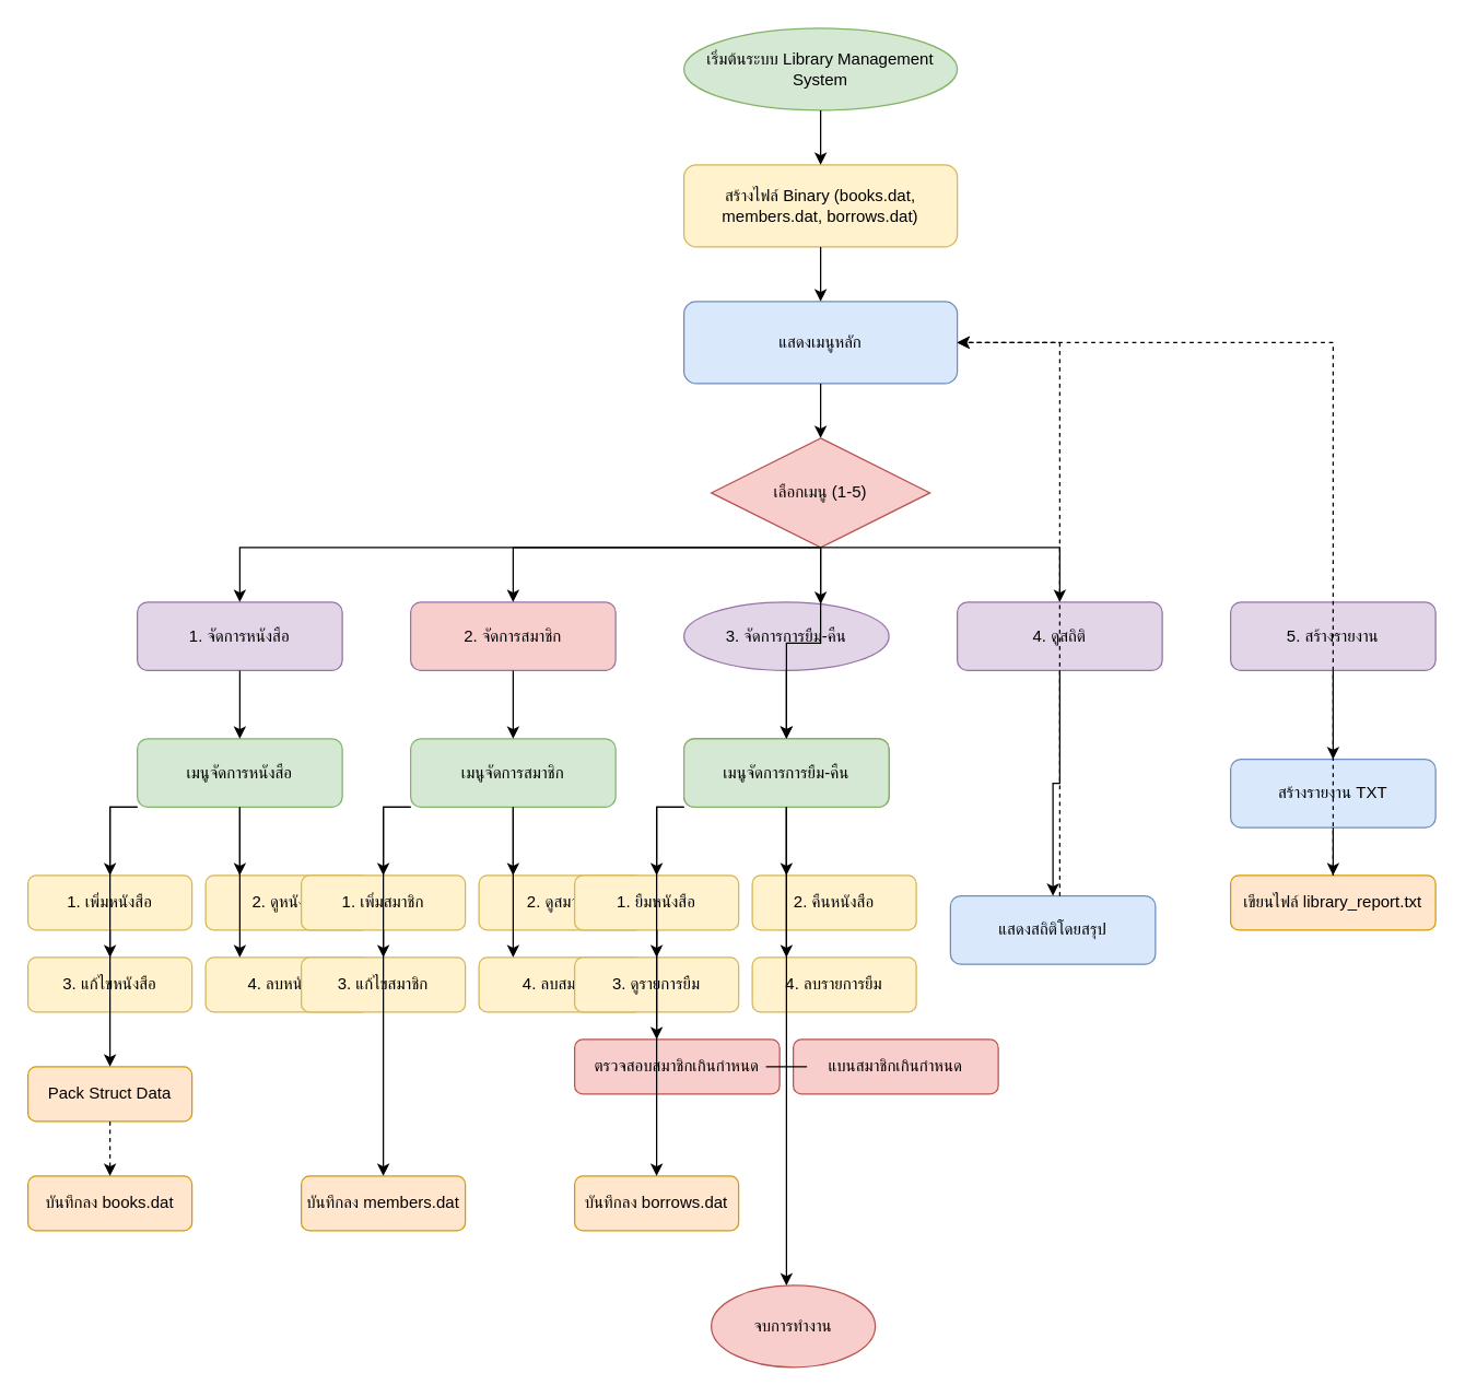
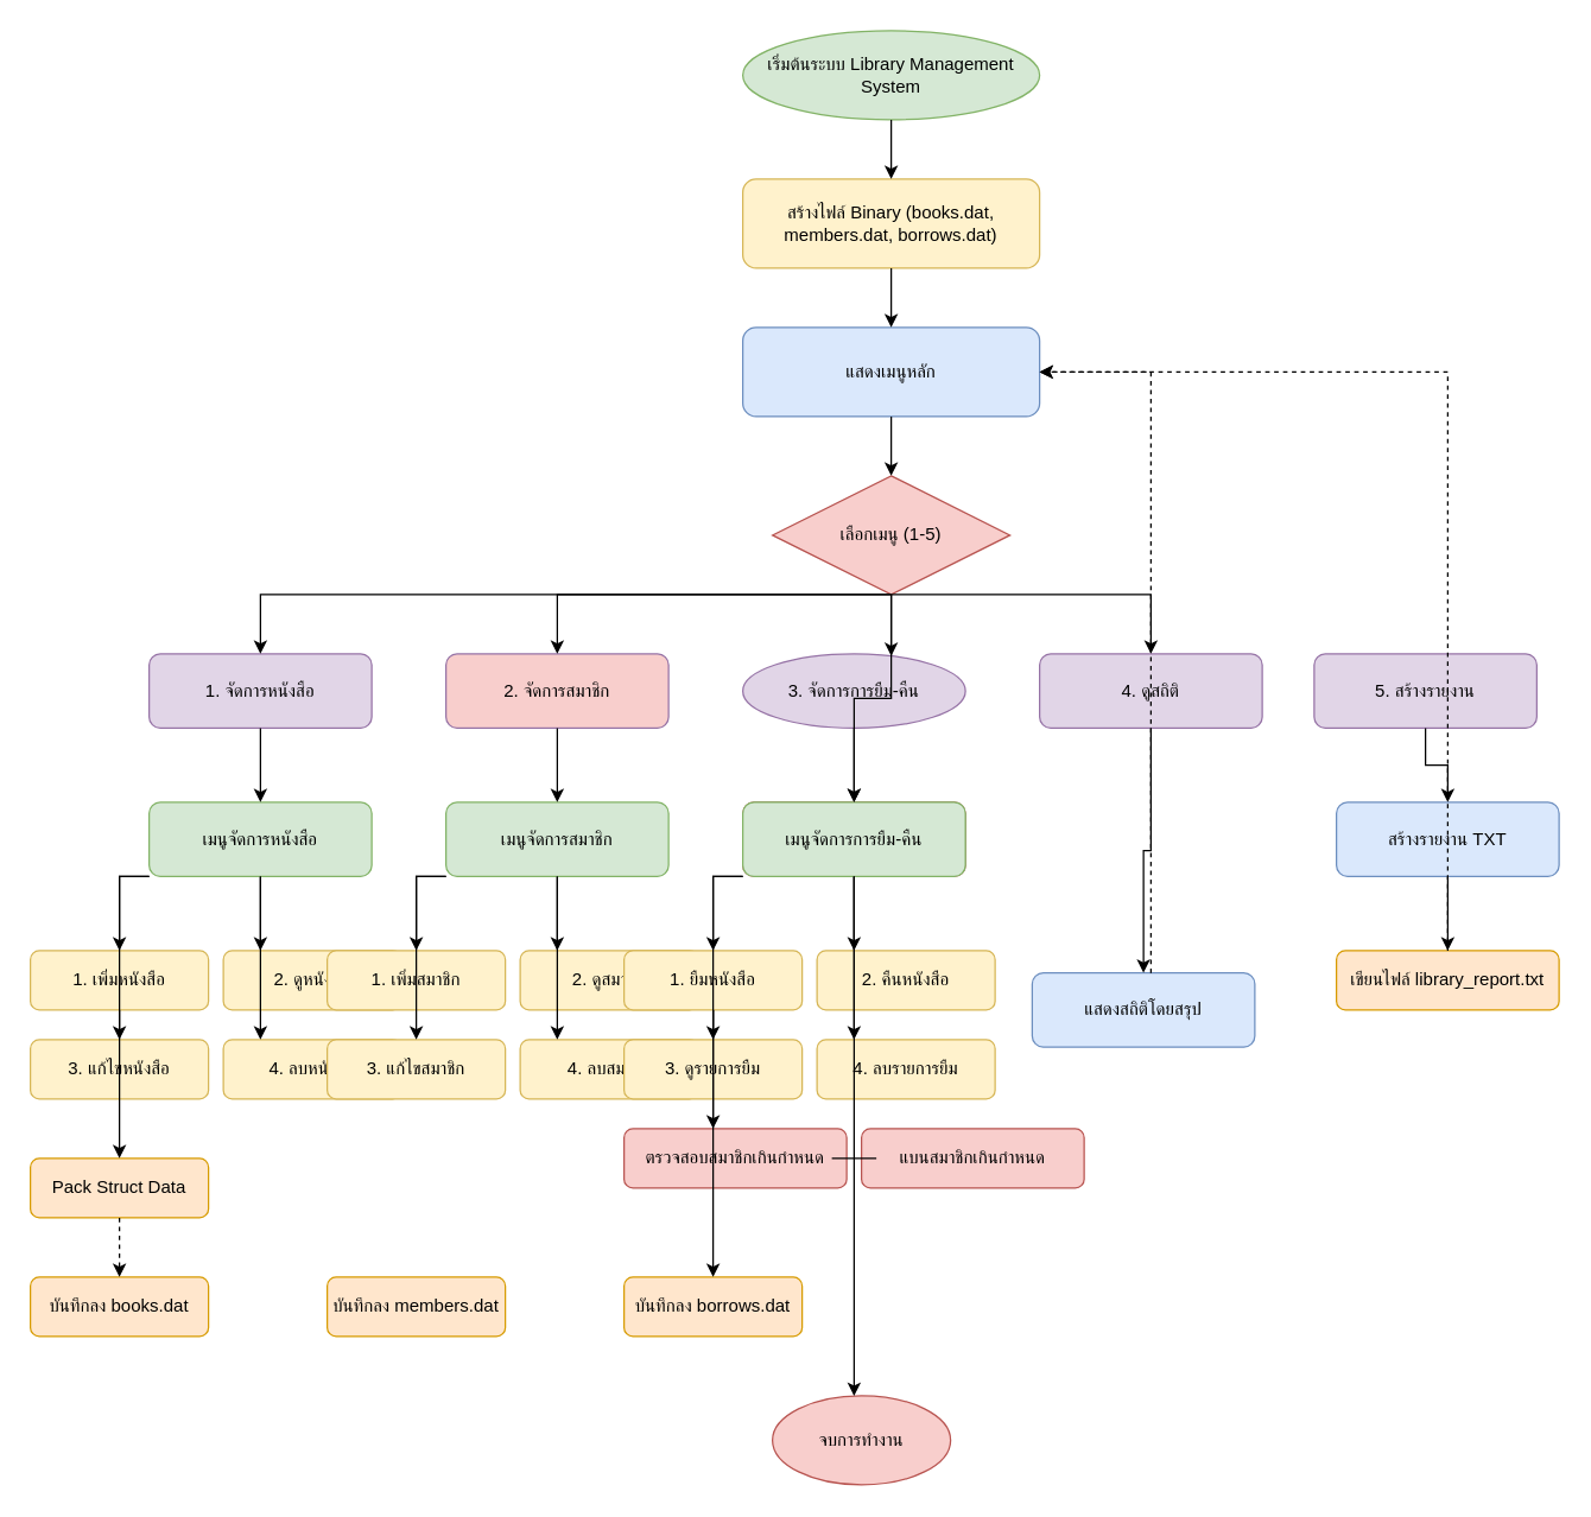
  <mxCell id="0" />
  <mxCell id="1" parent="0" />
  <mxCell id="2" value="เริ่มต้นระบบ Library Management System" style="ellipse;whiteSpace=wrap;html=1;fillColor=#d5e8d4;strokeColor=#82b366;" parent="1" vertex="1"><mxGeometry x="500" y="20" width="200" height="60" as="geometry" /></mxCell>
  <mxCell id="3" value="สร้างไฟล์ Binary (books.dat, members.dat, borrows.dat)" style="rounded=1;whiteSpace=wrap;html=1;fillColor=#fff2cc;strokeColor=#d6b656;" parent="1" vertex="1"><mxGeometry x="500" y="120" width="200" height="60" as="geometry" /></mxCell>
  <mxCell id="4" value="แสดงเมนูหลัก" style="rounded=1;whiteSpace=wrap;html=1;fillColor=#dae8fc;strokeColor=#6c8ebf;" parent="1" vertex="1"><mxGeometry x="500" y="220" width="200" height="60" as="geometry" /></mxCell>
  <mxCell id="5" value="เลือกเมนู (1-5)" style="rhombus;whiteSpace=wrap;html=1;fillColor=#f8cecc;strokeColor=#b85450;" parent="1" vertex="1"><mxGeometry x="520" y="320" width="160" height="80" as="geometry" /></mxCell>
  <mxCell id="6" value="1. จัดการหนังสือ" style="rounded=1;whiteSpace=wrap;html=1;fillColor=#e1d5e7;strokeColor=#9673a6;" parent="1" vertex="1"><mxGeometry x="100" y="440" width="150" height="50" as="geometry" /></mxCell>
  <mxCell id="7" value="2. จัดการสมาชิก" style="rounded=1;whiteSpace=wrap;html=1;fillColor=#f8cecc;strokeColor=#9673a6;" parent="1" vertex="1"><mxGeometry x="300" y="440" width="150" height="50" as="geometry" /></mxCell>
  <mxCell id="8" value="3. จัดการการยืม-คืน" style="ellipse;whiteSpace=wrap;html=1;fillColor=#e1d5e7;strokeColor=#9673a6;" parent="1" vertex="1"><mxGeometry x="500" y="440" width="150" height="50" as="geometry" /></mxCell>
  <mxCell id="9" value="4. ดูสถิติ" style="rounded=1;whiteSpace=wrap;html=1;fillColor=#e1d5e7;strokeColor=#9673a6;" parent="1" vertex="1"><mxGeometry x="700" y="440" width="150" height="50" as="geometry" /></mxCell>
- <mxCell id="10" value="5. สร้างรายงาน" style="rounded=1;whiteSpace=wrap;html=1;fillColor=#e1d5e7;strokeColor=#9673a6;" parent="1" vertex="1"><mxGeometry x="900" y="440" width="150" height="50" as="geometry" /></mxCell>
+ <mxCell id="10" value="5. สร้างรายงาน" style="rounded=1;whiteSpace=wrap;html=1;fillColor=#e1d5e7;strokeColor=#9673a6;" parent="1" vertex="1"><mxGeometry x="885" y="440" width="150" height="50" as="geometry" /></mxCell>
  <mxCell id="11" value="0. ออกจากระบบ" style="rounded=1;whiteSpace=wrap;html=1;fillColor=#f8cecc;strokeColor=#b85450;" parent="1" vertex="1"><mxGeometry x="500" y="540" width="150" height="50" as="geometry" /></mxCell>
  <mxCell id="12" value="เมนูจัดการหนังสือ" style="rounded=1;whiteSpace=wrap;html=1;fillColor=#d5e8d4;strokeColor=#82b366;" parent="1" vertex="1"><mxGeometry x="100" y="540" width="150" height="50" as="geometry" /></mxCell>
  <mxCell id="13" value="1. เพิ่มหนังสือ" style="rounded=1;whiteSpace=wrap;html=1;fillColor=#fff2cc;strokeColor=#d6b656;" parent="1" vertex="1"><mxGeometry x="20" y="640" width="120" height="40" as="geometry" /></mxCell>
  <mxCell id="14" value="2. ดูหนังสือ" style="rounded=1;whiteSpace=wrap;html=1;fillColor=#fff2cc;strokeColor=#d6b656;" parent="1" vertex="1"><mxGeometry x="150" y="640" width="120" height="40" as="geometry" /></mxCell>
  <mxCell id="15" value="3. แก้ไขหนังสือ" style="rounded=1;whiteSpace=wrap;html=1;fillColor=#fff2cc;strokeColor=#d6b656;" parent="1" vertex="1"><mxGeometry x="20" y="700" width="120" height="40" as="geometry" /></mxCell>
  <mxCell id="16" value="4. ลบหนังสือ" style="rounded=1;whiteSpace=wrap;html=1;fillColor=#fff2cc;strokeColor=#d6b656;" parent="1" vertex="1"><mxGeometry x="150" y="700" width="120" height="40" as="geometry" /></mxCell>
  <mxCell id="17" value="เมนูจัดการสมาชิก" style="rounded=1;whiteSpace=wrap;html=1;fillColor=#d5e8d4;strokeColor=#82b366;" parent="1" vertex="1"><mxGeometry x="300" y="540" width="150" height="50" as="geometry" /></mxCell>
  <mxCell id="18" value="1. เพิ่มสมาชิก" style="rounded=1;whiteSpace=wrap;html=1;fillColor=#fff2cc;strokeColor=#d6b656;" parent="1" vertex="1"><mxGeometry x="220" y="640" width="120" height="40" as="geometry" /></mxCell>
  <mxCell id="19" value="2. ดูสมาชิก" style="rounded=1;whiteSpace=wrap;html=1;fillColor=#fff2cc;strokeColor=#d6b656;" parent="1" vertex="1"><mxGeometry x="350" y="640" width="120" height="40" as="geometry" /></mxCell>
  <mxCell id="20" value="3. แก้ไขสมาชิก" style="rounded=1;whiteSpace=wrap;html=1;fillColor=#fff2cc;strokeColor=#d6b656;" parent="1" vertex="1"><mxGeometry x="220" y="700" width="120" height="40" as="geometry" /></mxCell>
  <mxCell id="21" value="4. ลบสมาชิก" style="rounded=1;whiteSpace=wrap;html=1;fillColor=#fff2cc;strokeColor=#d6b656;" parent="1" vertex="1"><mxGeometry x="350" y="700" width="120" height="40" as="geometry" /></mxCell>
  <mxCell id="22" value="เมนูจัดการการยืม-คืน" style="rounded=1;whiteSpace=wrap;html=1;fillColor=#d5e8d4;strokeColor=#82b366;" parent="1" vertex="1"><mxGeometry x="500" y="540" width="150" height="50" as="geometry" /></mxCell>
  <mxCell id="23" value="1. ยืมหนังสือ" style="rounded=1;whiteSpace=wrap;html=1;fillColor=#fff2cc;strokeColor=#d6b656;" parent="1" vertex="1"><mxGeometry x="420" y="640" width="120" height="40" as="geometry" /></mxCell>
  <mxCell id="24" value="2. คืนหนังสือ" style="rounded=1;whiteSpace=wrap;html=1;fillColor=#fff2cc;strokeColor=#d6b656;" parent="1" vertex="1"><mxGeometry x="550" y="640" width="120" height="40" as="geometry" /></mxCell>
  <mxCell id="25" value="3. ดูรายการยืม" style="rounded=1;whiteSpace=wrap;html=1;fillColor=#fff2cc;strokeColor=#d6b656;" parent="1" vertex="1"><mxGeometry x="420" y="700" width="120" height="40" as="geometry" /></mxCell>
  <mxCell id="26" value="4. ลบรายการยืม" style="rounded=1;whiteSpace=wrap;html=1;fillColor=#fff2cc;strokeColor=#d6b656;" parent="1" vertex="1"><mxGeometry x="550" y="700" width="120" height="40" as="geometry" /></mxCell>
  <mxCell id="27" value="แสดงสถิติโดยสรุป" style="rounded=1;whiteSpace=wrap;html=1;fillColor=#dae8fc;strokeColor=#6c8ebf;" parent="1" vertex="1"><mxGeometry x="695" y="655" width="150" height="50" as="geometry" /></mxCell>
- <mxCell id="28" value="สร้างรายงาน TXT" style="rounded=1;whiteSpace=wrap;html=1;fillColor=#dae8fc;strokeColor=#6c8ebf;" parent="1" vertex="1"><mxGeometry x="900" y="555" width="150" height="50" as="geometry" /></mxCell>
+ <mxCell id="28" value="สร้างรายงาน TXT" style="rounded=1;whiteSpace=wrap;html=1;fillColor=#dae8fc;strokeColor=#6c8ebf;" parent="1" vertex="1"><mxGeometry x="900" y="540" width="150" height="50" as="geometry" /></mxCell>
  <mxCell id="29" value="Pack Struct Data" style="rounded=1;whiteSpace=wrap;html=1;fillColor=#ffe6cc;strokeColor=#d79b00;" parent="1" vertex="1"><mxGeometry x="20" y="780" width="120" height="40" as="geometry" /></mxCell>
  <mxCell id="30" value="บันทึกลง books.dat" style="rounded=1;whiteSpace=wrap;html=1;fillColor=#ffe6cc;strokeColor=#d79b00;" parent="1" vertex="1"><mxGeometry x="20" y="860" width="120" height="40" as="geometry" /></mxCell>
  <mxCell id="31" value="บันทึกลง members.dat" style="rounded=1;whiteSpace=wrap;html=1;fillColor=#ffe6cc;strokeColor=#d79b00;" parent="1" vertex="1"><mxGeometry x="220" y="860" width="120" height="40" as="geometry" /></mxCell>
  <mxCell id="32" value="บันทึกลง borrows.dat" style="rounded=1;whiteSpace=wrap;html=1;fillColor=#ffe6cc;strokeColor=#d79b00;" parent="1" vertex="1"><mxGeometry x="420" y="860" width="120" height="40" as="geometry" /></mxCell>
  <mxCell id="33" value="เขียนไฟล์ library_report.txt" style="rounded=1;whiteSpace=wrap;html=1;fillColor=#ffe6cc;strokeColor=#d79b00;" parent="1" vertex="1"><mxGeometry x="900" y="640" width="150" height="40" as="geometry" /></mxCell>
  <mxCell id="34" value="ตรวจสอบสมาชิกเกินกำหนด" style="rounded=1;whiteSpace=wrap;html=1;fillColor=#f8cecc;strokeColor=#b85450;" parent="1" vertex="1"><mxGeometry x="420" y="760" width="150" height="40" as="geometry" /></mxCell>
  <mxCell id="35" value="แบนสมาชิกเกินกำหนด" style="rounded=1;whiteSpace=wrap;html=1;fillColor=#f8cecc;strokeColor=#b85450;" parent="1" vertex="1"><mxGeometry x="580" y="760" width="150" height="40" as="geometry" /></mxCell>
  <mxCell id="36" value="จบการทำงาน" style="ellipse;whiteSpace=wrap;html=1;fillColor=#f8cecc;strokeColor=#b85450;" parent="1" vertex="1"><mxGeometry x="520" y="940" width="120" height="60" as="geometry" /></mxCell>
  <mxCell id="37" style="edgeStyle=orthogonalEdgeStyle;rounded=0;orthogonalLoop=1;jettySize=auto;html=1;" parent="1" source="2" target="3" edge="1"><mxGeometry relative="1" as="geometry" /></mxCell>
  <mxCell id="38" style="edgeStyle=orthogonalEdgeStyle;rounded=0;orthogonalLoop=1;jettySize=auto;html=1;" parent="1" source="3" target="4" edge="1"><mxGeometry relative="1" as="geometry" /></mxCell>
  <mxCell id="39" style="edgeStyle=orthogonalEdgeStyle;rounded=0;orthogonalLoop=1;jettySize=auto;html=1;" parent="1" source="4" target="5" edge="1"><mxGeometry relative="1" as="geometry" /></mxCell>
  <mxCell id="40" style="edgeStyle=orthogonalEdgeStyle;rounded=0;orthogonalLoop=1;jettySize=auto;html=1;" parent="1" source="5" target="6" edge="1"><mxGeometry relative="1" as="geometry"><Array as="points"><mxPoint x="520" y="400" /><mxPoint x="175" y="400" /></Array></mxGeometry></mxCell>
  <mxCell id="41" style="edgeStyle=orthogonalEdgeStyle;rounded=0;orthogonalLoop=1;jettySize=auto;html=1;" parent="1" source="5" target="7" edge="1"><mxGeometry relative="1" as="geometry"><Array as="points"><mxPoint x="520" y="400" /><mxPoint x="375" y="400" /></Array></mxGeometry></mxCell>
  <mxCell id="42" style="edgeStyle=orthogonalEdgeStyle;rounded=0;orthogonalLoop=1;jettySize=auto;html=1;" parent="1" source="5" target="8" edge="1"><mxGeometry relative="1" as="geometry"><Array as="points"><mxPoint x="520" y="400" /><mxPoint x="575" y="400" /></Array></mxGeometry></mxCell>
  <mxCell id="43" style="edgeStyle=orthogonalEdgeStyle;rounded=0;orthogonalLoop=1;jettySize=auto;html=1;" parent="1" source="5" target="9" edge="1"><mxGeometry relative="1" as="geometry"><Array as="points"><mxPoint x="520" y="400" /><mxPoint x="775" y="400" /></Array></mxGeometry></mxCell>
  <mxCell id="44" style="edgeStyle=orthogonalEdgeStyle;rounded=0;orthogonalLoop=1;jettySize=auto;html=1;" parent="1" source="5" target="11" edge="1"><mxGeometry relative="1" as="geometry" /></mxCell>
  <mxCell id="45" style="edgeStyle=orthogonalEdgeStyle;rounded=0;orthogonalLoop=1;jettySize=auto;html=1;" parent="1" source="6" target="12" edge="1"><mxGeometry relative="1" as="geometry" /></mxCell>
  <mxCell id="46" style="edgeStyle=orthogonalEdgeStyle;rounded=0;orthogonalLoop=1;jettySize=auto;html=1;" parent="1" source="7" target="17" edge="1"><mxGeometry relative="1" as="geometry" /></mxCell>
  <mxCell id="47" style="edgeStyle=orthogonalEdgeStyle;rounded=0;orthogonalLoop=1;jettySize=auto;html=1;" parent="1" source="8" target="22" edge="1"><mxGeometry relative="1" as="geometry" /></mxCell>
  <mxCell id="48" style="edgeStyle=orthogonalEdgeStyle;rounded=0;orthogonalLoop=1;jettySize=auto;html=1;" parent="1" source="9" target="27" edge="1"><mxGeometry relative="1" as="geometry" /></mxCell>
  <mxCell id="49" style="edgeStyle=orthogonalEdgeStyle;rounded=0;orthogonalLoop=1;jettySize=auto;html=1;" parent="1" source="10" target="28" edge="1"><mxGeometry relative="1" as="geometry" /></mxCell>
  <mxCell id="50" style="edgeStyle=orthogonalEdgeStyle;rounded=0;orthogonalLoop=1;jettySize=auto;html=1;" parent="1" source="12" target="13" edge="1"><mxGeometry relative="1" as="geometry"><Array as="points"><mxPoint x="175" y="590" /><mxPoint x="80" y="590" /></Array></mxGeometry></mxCell>
  <mxCell id="51" style="edgeStyle=orthogonalEdgeStyle;rounded=0;orthogonalLoop=1;jettySize=auto;html=1;" parent="1" source="12" target="14" edge="1"><mxGeometry relative="1" as="geometry"><Array as="points"><mxPoint x="175" y="590" /><mxPoint x="210" y="590" /></Array></mxGeometry></mxCell>
  <mxCell id="52" style="edgeStyle=orthogonalEdgeStyle;rounded=0;orthogonalLoop=1;jettySize=auto;html=1;" parent="1" source="12" target="15" edge="1"><mxGeometry relative="1" as="geometry"><Array as="points"><mxPoint x="175" y="590" /><mxPoint x="80" y="590" /><mxPoint x="80" y="700" /></Array></mxGeometry></mxCell>
  <mxCell id="53" style="edgeStyle=orthogonalEdgeStyle;rounded=0;orthogonalLoop=1;jettySize=auto;html=1;" parent="1" source="12" target="16" edge="1"><mxGeometry relative="1" as="geometry"><Array as="points"><mxPoint x="175" y="590" /><mxPoint x="210" y="590" /><mxPoint x="210" y="700" /></Array></mxGeometry></mxCell>
  <mxCell id="54" style="edgeStyle=orthogonalEdgeStyle;rounded=0;orthogonalLoop=1;jettySize=auto;html=1;" parent="1" source="17" target="18" edge="1"><mxGeometry relative="1" as="geometry"><Array as="points"><mxPoint x="375" y="590" /><mxPoint x="280" y="590" /></Array></mxGeometry></mxCell>
  <mxCell id="55" style="edgeStyle=orthogonalEdgeStyle;rounded=0;orthogonalLoop=1;jettySize=auto;html=1;" parent="1" source="17" target="19" edge="1"><mxGeometry relative="1" as="geometry"><Array as="points"><mxPoint x="375" y="590" /><mxPoint x="410" y="590" /></Array></mxGeometry></mxCell>
  <mxCell id="56" style="edgeStyle=orthogonalEdgeStyle;rounded=0;orthogonalLoop=1;jettySize=auto;html=1;" parent="1" source="17" target="20" edge="1"><mxGeometry relative="1" as="geometry"><Array as="points"><mxPoint x="375" y="590" /><mxPoint x="280" y="590" /><mxPoint x="280" y="700" /></Array></mxGeometry></mxCell>
  <mxCell id="57" style="edgeStyle=orthogonalEdgeStyle;rounded=0;orthogonalLoop=1;jettySize=auto;html=1;" parent="1" source="17" target="21" edge="1"><mxGeometry relative="1" as="geometry"><Array as="points"><mxPoint x="375" y="590" /><mxPoint x="410" y="590" /><mxPoint x="410" y="700" /></Array></mxGeometry></mxCell>
  <mxCell id="58" style="edgeStyle=orthogonalEdgeStyle;rounded=0;orthogonalLoop=1;jettySize=auto;html=1;" parent="1" source="22" target="23" edge="1"><mxGeometry relative="1" as="geometry"><Array as="points"><mxPoint x="575" y="590" /><mxPoint x="480" y="590" /></Array></mxGeometry></mxCell>
  <mxCell id="59" style="edgeStyle=orthogonalEdgeStyle;rounded=0;orthogonalLoop=1;jettySize=auto;html=1;" parent="1" source="22" target="24" edge="1"><mxGeometry relative="1" as="geometry"><Array as="points"><mxPoint x="575" y="590" /><mxPoint x="610" y="590" /></Array></mxGeometry></mxCell>
  <mxCell id="60" style="edgeStyle=orthogonalEdgeStyle;rounded=0;orthogonalLoop=1;jettySize=auto;html=1;" parent="1" source="22" target="25" edge="1"><mxGeometry relative="1" as="geometry"><Array as="points"><mxPoint x="575" y="590" /><mxPoint x="480" y="590" /><mxPoint x="480" y="700" /></Array></mxGeometry></mxCell>
  <mxCell id="61" style="edgeStyle=orthogonalEdgeStyle;rounded=0;orthogonalLoop=1;jettySize=auto;html=1;" parent="1" source="22" target="26" edge="1"><mxGeometry relative="1" as="geometry"><Array as="points"><mxPoint x="575" y="590" /><mxPoint x="610" y="590" /><mxPoint x="610" y="700" /></Array></mxGeometry></mxCell>
  <mxCell id="62" style="edgeStyle=orthogonalEdgeStyle;rounded=0;orthogonalLoop=1;jettySize=auto;html=1;" parent="1" source="13" target="29" edge="1"><mxGeometry relative="1" as="geometry" /></mxCell>
  <mxCell id="63" style="edgeStyle=orthogonalEdgeStyle;rounded=0;orthogonalLoop=1;jettySize=auto;html=1;dashed=1;" parent="1" source="29" target="30" edge="1"><mxGeometry relative="1" as="geometry" /></mxCell>
- <mxCell id="64" style="edgeStyle=orthogonalEdgeStyle;rounded=0;orthogonalLoop=1;jettySize=auto;html=1;" parent="1" source="18" target="31" edge="1"><mxGeometry relative="1" as="geometry" /></mxCell>
  <mxCell id="65" style="edgeStyle=orthogonalEdgeStyle;rounded=0;orthogonalLoop=1;jettySize=auto;html=1;" parent="1" source="23" target="32" edge="1"><mxGeometry relative="1" as="geometry" /></mxCell>
  <mxCell id="66" style="edgeStyle=orthogonalEdgeStyle;rounded=0;orthogonalLoop=1;jettySize=auto;html=1;" parent="1" source="28" target="33" edge="1"><mxGeometry relative="1" as="geometry" /></mxCell>
  <mxCell id="67" style="edgeStyle=orthogonalEdgeStyle;rounded=0;orthogonalLoop=1;jettySize=auto;html=1;" parent="1" source="23" target="34" edge="1"><mxGeometry relative="1" as="geometry"><Array as="points"><mxPoint x="480" y="660" /><mxPoint x="480" y="760" /></Array></mxGeometry></mxCell>
  <mxCell id="68" style="edgeStyle=orthogonalEdgeStyle;rounded=0;orthogonalLoop=1;jettySize=auto;html=1;endArrow=none;" parent="1" source="34" target="35" edge="1"><mxGeometry relative="1" as="geometry" /></mxCell>
  <mxCell id="69" style="edgeStyle=orthogonalEdgeStyle;rounded=0;orthogonalLoop=1;jettySize=auto;html=1;" parent="1" source="11" target="36" edge="1"><mxGeometry relative="1" as="geometry"><Array as="points"><mxPoint x="575" y="565" /><mxPoint x="580" y="940" /></Array></mxGeometry></mxCell>
  <mxCell id="70" style="edgeStyle=orthogonalEdgeStyle;rounded=0;orthogonalLoop=1;jettySize=auto;html=1;dashed=1;" parent="1" source="27" target="4" edge="1"><mxGeometry relative="1" as="geometry"><Array as="points"><mxPoint x="775" y="565" /><mxPoint x="775" y="250" /><mxPoint x="600" y="250" /></Array></mxGeometry></mxCell>
  <mxCell id="71" style="edgeStyle=orthogonalEdgeStyle;rounded=0;orthogonalLoop=1;jettySize=auto;html=1;dashed=1;" parent="1" source="33" target="4" edge="1"><mxGeometry relative="1" as="geometry"><Array as="points"><mxPoint x="975" y="660" /><mxPoint x="975" y="250" /><mxPoint x="700" y="250" /></Array></mxGeometry></mxCell>
